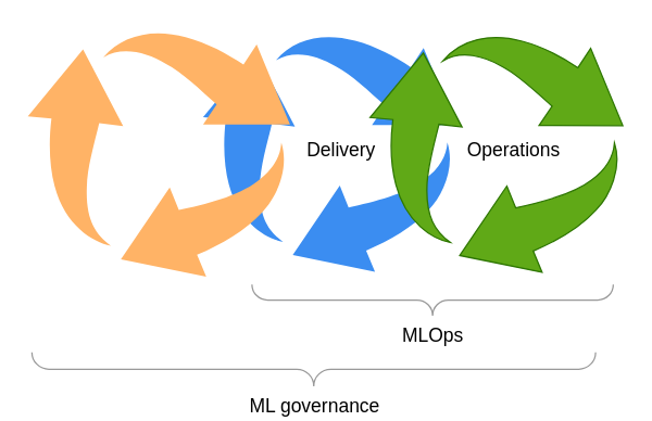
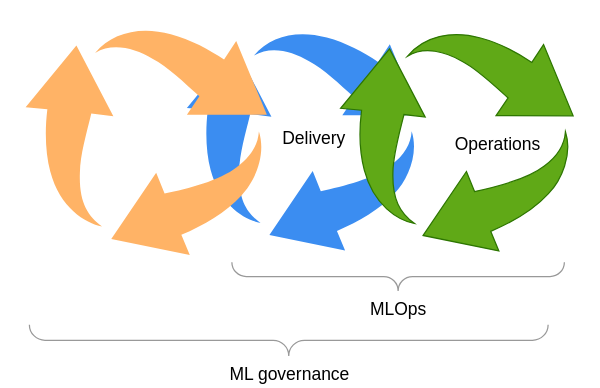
  <mxCell id="0" />
  <mxCell id="1" parent="0" />
  <mxCell id="2" value="" style="sketch=0;html=1;aspect=fixed;strokeColor=none;shadow=0;align=center;verticalAlign=top;fillColor=#3B8DF1;shape=mxgraph.gcp2.arrow_cycle" vertex="1" parent="1"><mxGeometry x="149" y="23" width="186" height="176.7" as="geometry" /></mxCell>
  <mxCell id="3" value="" style="sketch=0;html=1;aspect=fixed;strokeColor=none;shadow=0;align=center;verticalAlign=top;fillColor=#FFB366;shape=mxgraph.gcp2.arrow_cycle" vertex="1" parent="1"><mxGeometry x="20" y="20" width="193" height="183.35" as="geometry" /></mxCell>
  <mxCell id="4" value="" style="sketch=0;html=1;aspect=fixed;strokeColor=#2D7600;shadow=0;align=center;verticalAlign=top;fillColor=#60a917;shape=mxgraph.gcp2.arrow_cycle;fontColor=#ffffff;" vertex="1" parent="1"><mxGeometry x="272" y="23.32" width="186" height="176.7" as="geometry" /></mxCell>
  <mxCell id="5" value="&lt;font style=&quot;font-size: 14px;&quot; color=&quot;#000000&quot;&gt;Delivery&lt;/font&gt;" style="text;strokeColor=none;align=center;fillColor=none;html=1;verticalAlign=middle;whiteSpace=wrap;rounded=0;" vertex="1" parent="1"><mxGeometry x="221" y="95.4" width="60" height="30" as="geometry" /></mxCell>
- <mxCell id="6" value="&lt;font style=&quot;font-size: 14px;&quot; color=&quot;#000000&quot;&gt;Operations&lt;/font&gt;" style="text;strokeColor=none;align=center;fillColor=none;html=1;verticalAlign=middle;whiteSpace=wrap;rounded=0;" vertex="1" parent="1"><mxGeometry x="348" y="95.4" width="60" height="30" as="geometry" /></mxCell>
+ <mxCell id="6" value="&lt;font style=&quot;font-size: 14px;&quot; color=&quot;#000000&quot;&gt;Operations&lt;/font&gt;" style="text;strokeColor=none;align=center;fillColor=none;html=1;verticalAlign=middle;whiteSpace=wrap;rounded=0;" vertex="1" parent="1"><mxGeometry x="368" y="100.4" width="60" height="30" as="geometry" /></mxCell>
  <mxCell id="7" value="&lt;font style=&quot;font-size: 14px;&quot;&gt;MLOps&lt;/font&gt;" style="labelPosition=center;align=center;strokeWidth=1;shape=mxgraph.mockup.markup.curlyBrace;html=1;shadow=0;dashed=0;strokeColor=#999999;direction=west;labelBackgroundColor=#FFFFFF;fontColor=#000000;fillColor=#FFB366;textDirection=rtl;verticalLabelPosition=bottom;verticalAlign=top;" vertex="1" parent="1"><mxGeometry x="185" y="209" width="266" height="23" as="geometry" /></mxCell>
  <mxCell id="8" value="&lt;font style=&quot;font-size: 14px;&quot;&gt;ML governance&lt;/font&gt;" style="labelPosition=center;align=center;strokeWidth=1;shape=mxgraph.mockup.markup.curlyBrace;html=1;shadow=0;dashed=0;strokeColor=#999999;direction=west;labelBackgroundColor=#FFFFFF;fontColor=#000000;fillColor=#FFB366;textDirection=rtl;verticalLabelPosition=bottom;verticalAlign=top;" vertex="1" parent="1"><mxGeometry x="23" y="259" width="415" height="25" as="geometry" /></mxCell>
